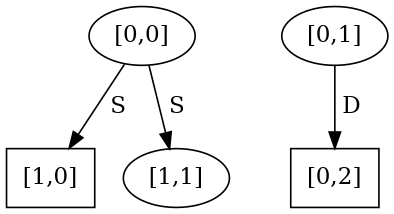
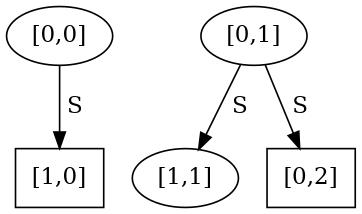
  digraph {
    n1 [label="[0,0]"]
    n2 [label="[1,0]" shape=box]
    n3 [label="[0,1]"]
    n4 [label="[1,1]" shape=ellipse]
    n5 [label="[0,2]" shape=box]
    n1 -> n2 [label=" S"]
-   n1 -> n4 [label=" S"]
-   n3 -> n5 [label=" D"]
+   n3 -> n4 [label=" S"]
+   n3 -> n5 [label=" S"]
  }
